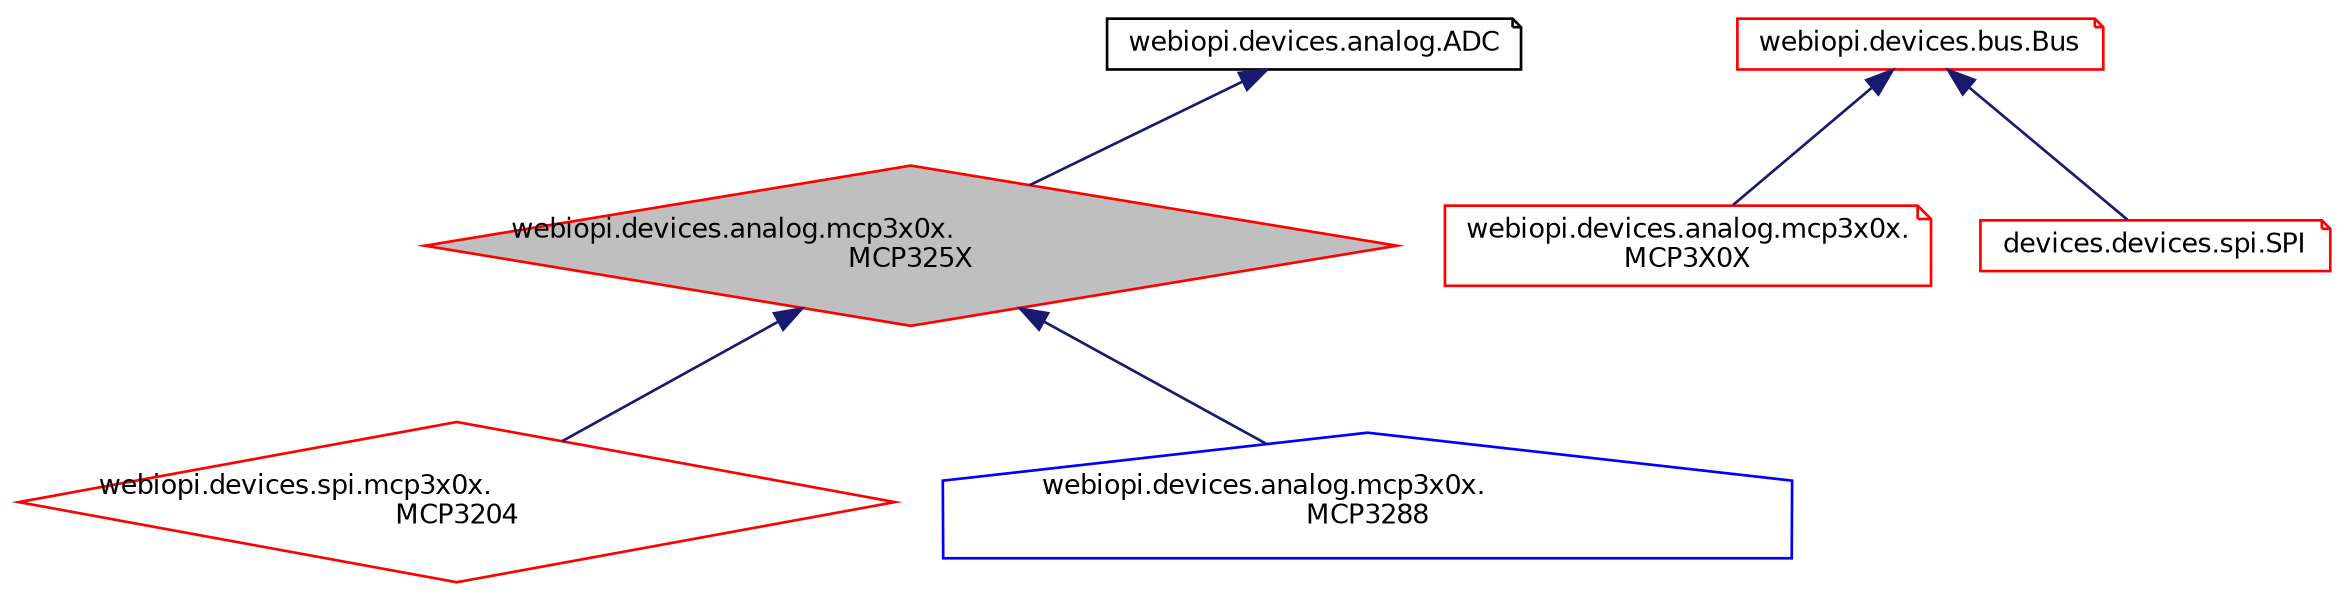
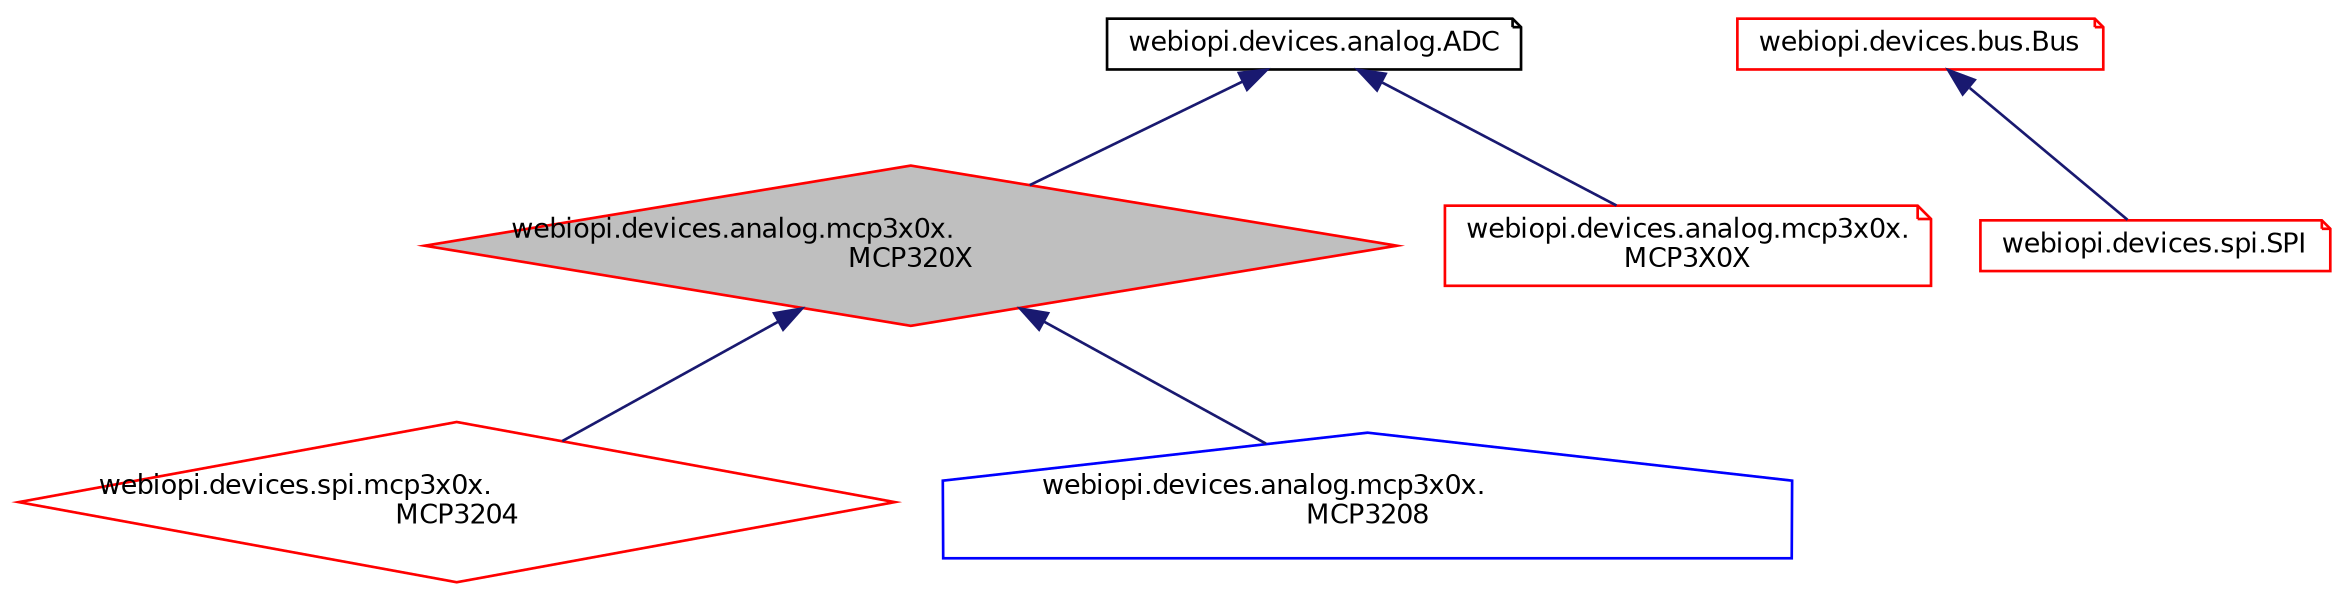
  digraph {
    node [color=red fillcolor=white fontname=Helvetica fontsize=10 shape=note style=filled]
    edge [color=midnightblue dir=back fontname=Helvetica fontsize=10 labelfontname=Helvetica labelfontsize=10 style=solid]
-   n1 [fillcolor=grey75 fontcolor=black height=0.2 label="webiopi.devices.analog.mcp3x0x.\lMCP325X" shape=diamond width=0.4]
+   n1 [fillcolor=grey75 fontcolor=black height=0.2 label="webiopi.devices.analog.mcp3x0x.\lMCP320X" shape=diamond width=0.4]
    n2 [height=0.2 label="webiopi.devices.spi.mcp3x0x.\lMCP3204" shape=diamond width=0.4]
-   n3 [color=blue height=0.2 label="webiopi.devices.analog.mcp3x0x.\lMCP3288" shape=house width=0.4]
+   n3 [color=blue height=0.2 label="webiopi.devices.analog.mcp3x0x.\lMCP3208" shape=house width=0.4]
    n4 [height=0.2 label="webiopi.devices.analog.mcp3x0x.\lMCP3X0X" width=0.4]
-   n5 [height=0.2 label="devices.devices.spi.SPI" width=0.4]
+   n5 [height=0.2 label="webiopi.devices.spi.SPI" width=0.4]
    n6 [height=0.2 label="webiopi.devices.bus.Bus" width=0.4]
    n7 [color=black height=0.2 label="webiopi.devices.analog.ADC" width=0.4]
    n1 -> n2
    n1 -> n3
    n6 -> n5
    n7 -> n1
-   n6 -> n4
+   n7 -> n4
  }
